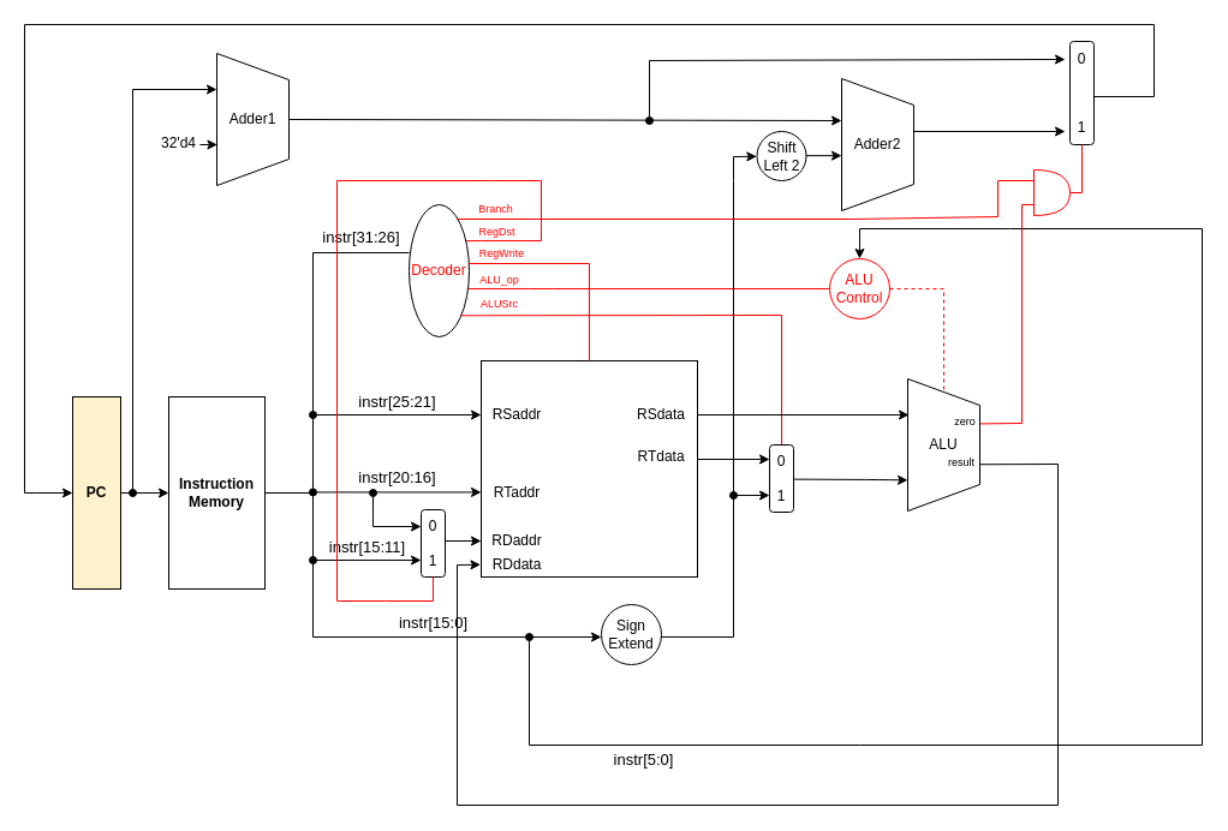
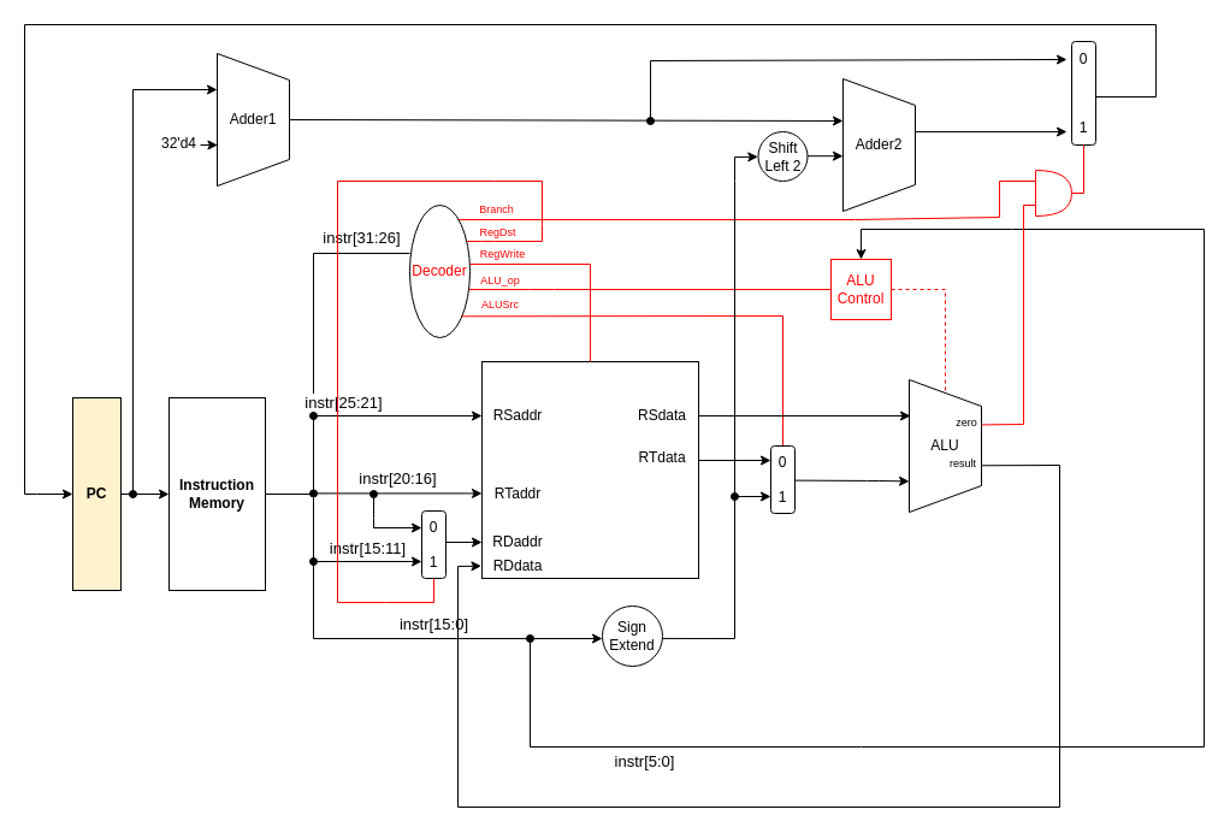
  <mxCell id="0" />
  <mxCell id="1" parent="0" />
  <mxCell id="2" value="&lt;b&gt;PC&lt;/b&gt;" style="rounded=0;whiteSpace=wrap;html=1;fillColor=#fff2cc;" parent="1" vertex="1"><mxGeometry x="60" y="330" width="40" height="160" as="geometry" /></mxCell>
  <mxCell id="3" value="" style="endArrow=classic;html=1;" parent="1" edge="1"><mxGeometry width="50" height="50" relative="1" as="geometry"><mxPoint x="100" y="410" as="sourcePoint" /><mxPoint x="140" y="410" as="targetPoint" /></mxGeometry></mxCell>
  <mxCell id="4" value="&lt;b&gt;Instruction&lt;br&gt;Memory&lt;/b&gt;" style="whiteSpace=wrap;html=1;verticalAlign=middle;horizontal=1;labelPosition=center;verticalLabelPosition=middle;align=center;" parent="1" vertex="1"><mxGeometry x="140" y="330" width="80" height="160" as="geometry" /></mxCell>
  <mxCell id="5" value="" style="endArrow=none;html=1;shadow=0;exitX=1;exitY=0.5;exitDx=0;exitDy=0;" parent="1" source="4" edge="1"><mxGeometry width="50" height="50" relative="1" as="geometry"><mxPoint x="220" y="420" as="sourcePoint" /><mxPoint x="260" y="410" as="targetPoint" /></mxGeometry></mxCell>
  <mxCell id="6" value="" style="endArrow=none;html=1;shadow=0;" parent="1" edge="1"><mxGeometry width="50" height="50" relative="1" as="geometry"><mxPoint x="260" y="530" as="sourcePoint" /><mxPoint x="260" y="210" as="targetPoint" /></mxGeometry></mxCell>
  <mxCell id="7" value="" style="endArrow=none;html=1;shadow=0;" parent="1" edge="1"><mxGeometry width="50" height="50" relative="1" as="geometry"><mxPoint x="260" y="210" as="sourcePoint" /><mxPoint x="340" y="210" as="targetPoint" /></mxGeometry></mxCell>
  <mxCell id="8" value="" style="endArrow=classic;html=1;shadow=0;endFill=1;" parent="1" edge="1"><mxGeometry width="50" height="50" relative="1" as="geometry"><mxPoint x="260" y="530" as="sourcePoint" /><mxPoint x="500" y="530" as="targetPoint" /></mxGeometry></mxCell>
  <mxCell id="9" value="" style="endArrow=classic;html=1;shadow=0;rounded=0;startArrow=oval;startFill=1;strokeWidth=1;" parent="1" edge="1"><mxGeometry width="50" height="50" relative="1" as="geometry"><mxPoint x="110" y="410" as="sourcePoint" /><mxPoint x="180" y="74" as="targetPoint" /><Array as="points"><mxPoint x="110" y="74" /></Array></mxGeometry></mxCell>
  <mxCell id="10" value="32'd4" style="text;html=1;align=center;verticalAlign=middle;resizable=0;points=[];autosize=1;" parent="1" vertex="1"><mxGeometry x="128" y="109" width="40" height="20" as="geometry" /></mxCell>
  <mxCell id="11" value="" style="endArrow=classic;html=1;shadow=0;entryX=0.691;entryY=0.993;entryDx=0;entryDy=0;entryPerimeter=0;" parent="1" target="12" edge="1"><mxGeometry width="50" height="50" relative="1" as="geometry"><mxPoint x="166" y="120" as="sourcePoint" /><mxPoint x="180.96" y="139.92" as="targetPoint" /></mxGeometry></mxCell>
  <mxCell id="12" value="Adder1" style="shape=trapezoid;perimeter=trapezoidPerimeter;whiteSpace=wrap;html=1;gradientColor=none;rotation=90;horizontal=0;" parent="1" vertex="1"><mxGeometry x="155" y="69" width="110" height="60" as="geometry" /></mxCell>
  <mxCell id="13" value="0&lt;br&gt;&lt;br&gt;1" style="rounded=1;whiteSpace=wrap;html=1;gradientColor=none;" parent="1" vertex="1"><mxGeometry x="350" y="424" width="20" height="56" as="geometry" /></mxCell>
  <mxCell id="14" value="" style="endArrow=classic;html=1;shadow=0;entryX=0;entryY=0.25;entryDx=0;entryDy=0;rounded=0;startArrow=oval;startFill=1;" parent="1" target="13" edge="1"><mxGeometry width="50" height="50" relative="1" as="geometry"><mxPoint x="310" y="410" as="sourcePoint" /><mxPoint x="390" y="360" as="targetPoint" /><Array as="points"><mxPoint x="310" y="430" /><mxPoint x="310" y="438" /></Array></mxGeometry></mxCell>
  <mxCell id="15" value="" style="endArrow=classic;html=1;shadow=0;entryX=0;entryY=0.75;entryDx=0;entryDy=0;startArrow=oval;startFill=1;" parent="1" target="13" edge="1"><mxGeometry width="50" height="50" relative="1" as="geometry"><mxPoint x="260" y="466" as="sourcePoint" /><mxPoint x="310" y="420" as="targetPoint" /></mxGeometry></mxCell>
  <mxCell id="16" value="" style="whiteSpace=wrap;html=1;aspect=fixed;gradientColor=none;" parent="1" vertex="1"><mxGeometry x="400" y="300" width="180" height="180" as="geometry" /></mxCell>
  <mxCell id="17" value="" style="endArrow=classic;html=1;shadow=0;entryX=0;entryY=0.25;entryDx=0;entryDy=0;startArrow=oval;startFill=1;" parent="1" target="16" edge="1"><mxGeometry width="50" height="50" relative="1" as="geometry"><mxPoint x="260" y="345" as="sourcePoint" /><mxPoint x="310" y="280" as="targetPoint" /></mxGeometry></mxCell>
  <mxCell id="18" value="" style="endArrow=classic;html=1;shadow=0;entryX=0;entryY=0.25;entryDx=0;entryDy=0;startArrow=oval;startFill=1;" parent="1" edge="1"><mxGeometry width="50" height="50" relative="1" as="geometry"><mxPoint x="260" y="409.41" as="sourcePoint" /><mxPoint x="400" y="409.41" as="targetPoint" /></mxGeometry></mxCell>
  <mxCell id="19" value="" style="endArrow=classic;html=1;shadow=0;" parent="1" edge="1"><mxGeometry width="50" height="50" relative="1" as="geometry"><mxPoint x="370" y="450" as="sourcePoint" /><mxPoint x="400" y="450" as="targetPoint" /></mxGeometry></mxCell>
  <mxCell id="20" value="RDaddr" style="text;html=1;strokeColor=none;fillColor=none;align=center;verticalAlign=middle;whiteSpace=wrap;rounded=0;" parent="1" vertex="1"><mxGeometry x="410" y="440" width="40" height="20" as="geometry" /></mxCell>
  <mxCell id="21" value="RTaddr" style="text;html=1;strokeColor=none;fillColor=none;align=center;verticalAlign=middle;whiteSpace=wrap;rounded=0;" parent="1" vertex="1"><mxGeometry x="410" y="400" width="40" height="20" as="geometry" /></mxCell>
  <mxCell id="22" value="RSaddr" style="text;html=1;strokeColor=none;fillColor=none;align=center;verticalAlign=middle;whiteSpace=wrap;rounded=0;" parent="1" vertex="1"><mxGeometry x="410" y="335" width="40" height="20" as="geometry" /></mxCell>
- <mxCell id="23" value="&lt;div style=&quot;font-size: 13px ; line-height: 20px&quot;&gt;&lt;span style=&quot;background-color: rgb(255 , 255 , 255)&quot;&gt;instr[25:21]&lt;/span&gt;&lt;/div&gt;" style="text;html=1;align=center;verticalAlign=middle;resizable=0;points=[];autosize=1;" parent="1" vertex="1"><mxGeometry x="290" y="319" width="80" height="30" as="geometry" /></mxCell>
+ <mxCell id="23" value="&lt;div style=&quot;font-size: 13px ; line-height: 20px&quot;&gt;&lt;span style=&quot;background-color: rgb(255 , 255 , 255)&quot;&gt;instr[25:21]&lt;/span&gt;&lt;/div&gt;" style="text;html=1;align=center;verticalAlign=middle;resizable=0;points=[];autosize=1;" parent="1" vertex="1"><mxGeometry x="245" y="319" width="80" height="30" as="geometry" /></mxCell>
  <mxCell id="24" value="&lt;div style=&quot;font-size: 13px ; line-height: 20px&quot;&gt;&lt;span style=&quot;background-color: rgb(255 , 255 , 255)&quot;&gt;instr[20:16]&lt;/span&gt;&lt;/div&gt;" style="text;html=1;align=center;verticalAlign=middle;resizable=0;points=[];autosize=1;" parent="1" vertex="1"><mxGeometry x="290" y="382" width="80" height="30" as="geometry" /></mxCell>
  <mxCell id="25" value="" style="endArrow=classic;html=1;shadow=0;" parent="1" edge="1"><mxGeometry width="50" height="50" relative="1" as="geometry"><mxPoint x="580" y="382" as="sourcePoint" /><mxPoint x="640" y="382" as="targetPoint" /></mxGeometry></mxCell>
  <mxCell id="26" value="RSdata" style="text;html=1;strokeColor=none;fillColor=none;align=center;verticalAlign=middle;whiteSpace=wrap;rounded=0;" parent="1" vertex="1"><mxGeometry x="530" y="335" width="40" height="20" as="geometry" /></mxCell>
  <mxCell id="27" value="RTdata" style="text;html=1;strokeColor=none;fillColor=none;align=center;verticalAlign=middle;whiteSpace=wrap;rounded=0;" parent="1" vertex="1"><mxGeometry x="530" y="370" width="40" height="20" as="geometry" /></mxCell>
  <mxCell id="28" value="&lt;div style=&quot;font-size: 13px ; line-height: 20px&quot;&gt;&lt;span style=&quot;background-color: rgb(255 , 255 , 255)&quot;&gt;instr[15:11]&lt;/span&gt;&lt;/div&gt;" style="text;html=1;align=center;verticalAlign=middle;resizable=0;points=[];autosize=1;" parent="1" vertex="1"><mxGeometry x="265" y="440" width="80" height="30" as="geometry" /></mxCell>
  <mxCell id="29" value="&lt;div style=&quot;font-size: 13px ; line-height: 20px&quot;&gt;&lt;span style=&quot;background-color: rgb(255 , 255 , 255)&quot;&gt;instr[31:26]&lt;/span&gt;&lt;/div&gt;" style="text;html=1;align=center;verticalAlign=middle;resizable=0;points=[];autosize=1;" parent="1" vertex="1"><mxGeometry x="260" y="182" width="80" height="30" as="geometry" /></mxCell>
  <mxCell id="30" value="&lt;font color=&quot;#ff0000&quot;&gt;Decoder&lt;/font&gt;" style="ellipse;whiteSpace=wrap;html=1;gradientColor=none;direction=south;" parent="1" vertex="1"><mxGeometry x="340" y="170" width="50" height="110" as="geometry" /></mxCell>
  <mxCell id="31" value="" style="endArrow=none;html=1;shadow=0;exitX=0.274;exitY=0.053;exitDx=0;exitDy=0;entryX=0.5;entryY=1;entryDx=0;entryDy=0;rounded=0;fillColor=#e51400;strokeColor=#FF0000;endFill=0;exitPerimeter=0;" parent="1" source="30" target="13" edge="1"><mxGeometry width="50" height="50" relative="1" as="geometry"><mxPoint x="540" y="250" as="sourcePoint" /><mxPoint x="430" y="225" as="targetPoint" /><Array as="points"><mxPoint x="400" y="200" /><mxPoint x="410" y="200" /><mxPoint x="450" y="200" /><mxPoint x="450" y="186" /><mxPoint x="450" y="150" /><mxPoint x="410" y="150" /><mxPoint x="280" y="150" /><mxPoint x="280" y="500" /><mxPoint x="320" y="500" /><mxPoint x="360" y="500" /></Array></mxGeometry></mxCell>
  <mxCell id="32" value="&lt;font style=&quot;font-size: 9px&quot;&gt;RegDst&lt;/font&gt;" style="text;html=1;align=center;verticalAlign=middle;resizable=0;points=[];autosize=1;fontColor=#FF0000;" parent="1" vertex="1"><mxGeometry x="388" y="182" width="50" height="20" as="geometry" /></mxCell>
  <mxCell id="33" value="" style="endArrow=none;html=1;shadow=0;entryX=0.5;entryY=0;entryDx=0;entryDy=0;rounded=0;strokeColor=#FF0000;endFill=0;" parent="1" target="16" edge="1"><mxGeometry width="50" height="50" relative="1" as="geometry"><mxPoint x="390" y="219" as="sourcePoint" /><mxPoint x="470" y="360" as="targetPoint" /><Array as="points"><mxPoint x="490" y="219" /></Array></mxGeometry></mxCell>
  <mxCell id="34" value="&lt;font style=&quot;font-size: 9px&quot;&gt;RegWrite&lt;/font&gt;" style="text;html=1;align=center;verticalAlign=middle;resizable=0;points=[];autosize=1;fontColor=#FF0000;" parent="1" vertex="1"><mxGeometry x="392" y="200" width="50" height="20" as="geometry" /></mxCell>
  <mxCell id="35" value="" style="endArrow=none;html=1;shadow=0;strokeColor=#FF0000;fontColor=#FF0000;endFill=0;entryX=0;entryY=0.5;entryDx=0;entryDy=0;rounded=0;dashed=1;" parent="1" source="37" target="49" edge="1"><mxGeometry width="50" height="50" relative="1" as="geometry"><mxPoint x="390" y="217" as="sourcePoint" /><mxPoint x="870" y="240" as="targetPoint" /><Array as="points"><mxPoint x="785" y="240" /></Array></mxGeometry></mxCell>
  <mxCell id="36" value="&lt;font style=&quot;font-size: 9px&quot;&gt;ALU_op&lt;/font&gt;" style="text;html=1;align=center;verticalAlign=middle;resizable=0;points=[];autosize=1;fontColor=#FF0000;" parent="1" vertex="1"><mxGeometry x="390" y="222" width="50" height="20" as="geometry" /></mxCell>
- <mxCell id="37" value="ALU&lt;br&gt;Control" style="ellipse;whiteSpace=wrap;html=1;aspect=fixed;fillColor=none;gradientColor=#ffffff;fontColor=#FF0000;strokeColor=#FF0000;" parent="1" vertex="1"><mxGeometry x="690" y="215" width="50" height="50" as="geometry" /></mxCell>
+ <mxCell id="37" value="ALU&lt;br&gt;Control" style="whiteSpace=wrap;html=1;aspect=fixed;fillColor=none;gradientColor=#ffffff;fontColor=#FF0000;strokeColor=#FF0000;rounded=0;" parent="1" vertex="1"><mxGeometry x="690" y="215" width="50" height="50" as="geometry" /></mxCell>
  <mxCell id="38" value="" style="endArrow=none;html=1;shadow=0;strokeColor=#FF0000;fontColor=#FF0000;endFill=0;" parent="1" target="37" edge="1"><mxGeometry width="50" height="50" relative="1" as="geometry"><mxPoint x="389" y="240" as="sourcePoint" /><mxPoint x="850" y="217" as="targetPoint" /><Array as="points"><mxPoint x="450" y="240" /></Array></mxGeometry></mxCell>
  <mxCell id="39" value="" style="endArrow=none;html=1;shadow=0;strokeColor=#FF0000;fontColor=#FF0000;rounded=0;exitX=0.839;exitY=0.14;exitDx=0;exitDy=0;exitPerimeter=0;entryX=0.5;entryY=0;entryDx=0;entryDy=0;" parent="1" source="30" target="47" edge="1"><mxGeometry width="50" height="50" relative="1" as="geometry"><mxPoint x="390" y="262" as="sourcePoint" /><mxPoint x="650" y="390" as="targetPoint" /><Array as="points"><mxPoint x="650" y="262" /></Array></mxGeometry></mxCell>
  <mxCell id="40" value="&lt;font style=&quot;font-size: 9px&quot;&gt;ALUSrc&lt;/font&gt;" style="text;html=1;align=center;verticalAlign=middle;resizable=0;points=[];autosize=1;fontColor=#FF0000;" parent="1" vertex="1"><mxGeometry x="390" y="242" width="50" height="20" as="geometry" /></mxCell>
  <mxCell id="41" value="" style="endArrow=none;html=1;shadow=0;strokeColor=#FF0000;fontColor=#FF0000;rounded=0;" parent="1" edge="1"><mxGeometry width="50" height="50" relative="1" as="geometry"><mxPoint x="380" y="182" as="sourcePoint" /><mxPoint x="860" y="150" as="targetPoint" /><Array as="points"><mxPoint x="710" y="182" /><mxPoint x="830" y="180" /><mxPoint x="830" y="150" /></Array></mxGeometry></mxCell>
  <mxCell id="42" value="&lt;font style=&quot;font-size: 9px&quot;&gt;Branch&lt;/font&gt;" style="text;html=1;align=center;verticalAlign=middle;resizable=0;points=[];autosize=1;fontColor=#FF0000;" parent="1" vertex="1"><mxGeometry x="392" y="163" width="40" height="20" as="geometry" /></mxCell>
  <mxCell id="43" value="" style="endArrow=classic;html=1;shadow=0;strokeColor=#000000;fontColor=#FF0000;entryX=0.5;entryY=0;entryDx=0;entryDy=0;rounded=0;startArrow=oval;startFill=1;" parent="1" target="37" edge="1"><mxGeometry width="50" height="50" relative="1" as="geometry"><mxPoint x="440" y="530" as="sourcePoint" /><mxPoint x="720" y="210" as="targetPoint" /><Array as="points"><mxPoint x="440" y="620" /><mxPoint x="715" y="620" /><mxPoint x="1000" y="620" /><mxPoint x="1000" y="190" /><mxPoint x="840" y="190" /><mxPoint x="715" y="190" /></Array></mxGeometry></mxCell>
  <mxCell id="44" value="&lt;div style=&quot;font-size: 13px ; line-height: 20px&quot;&gt;&lt;span style=&quot;background-color: rgb(255 , 255 , 255)&quot;&gt;instr[15:0]&lt;/span&gt;&lt;/div&gt;" style="text;html=1;align=center;verticalAlign=middle;resizable=0;points=[];autosize=1;" parent="1" vertex="1"><mxGeometry x="325" y="503" width="70" height="30" as="geometry" /></mxCell>
  <mxCell id="45" value="&lt;font color=&quot;#000000&quot;&gt;Sign&lt;br&gt;Extend&lt;br&gt;&lt;/font&gt;" style="ellipse;whiteSpace=wrap;html=1;aspect=fixed;strokeColor=#000000;fillColor=none;gradientColor=#ffffff;fontColor=#FF0000;" parent="1" vertex="1"><mxGeometry x="500" y="503" width="50" height="50" as="geometry" /></mxCell>
  <mxCell id="46" value="" style="endArrow=classic;html=1;shadow=0;strokeColor=#000000;fontColor=#FF0000;exitX=0.997;exitY=0.539;exitDx=0;exitDy=0;exitPerimeter=0;rounded=0;entryX=0;entryY=0.75;entryDx=0;entryDy=0;" parent="1" source="45" target="47" edge="1"><mxGeometry width="50" height="50" relative="1" as="geometry"><mxPoint x="550.15" y="530.4" as="sourcePoint" /><mxPoint x="640" y="440" as="targetPoint" /><Array as="points"><mxPoint x="610" y="530" /><mxPoint x="610" y="412" /></Array></mxGeometry></mxCell>
  <mxCell id="47" value="0&lt;br&gt;&lt;br&gt;1" style="rounded=1;whiteSpace=wrap;html=1;gradientColor=none;" parent="1" vertex="1"><mxGeometry x="640" y="370" width="20" height="56" as="geometry" /></mxCell>
  <mxCell id="48" value="" style="endArrow=classic;html=1;shadow=0;strokeColor=#000000;fontColor=#FF0000;exitX=1.014;exitY=0.529;exitDx=0;exitDy=0;exitPerimeter=0;entryX=0.767;entryY=1;entryDx=0;entryDy=0;entryPerimeter=0;" parent="1" target="49" edge="1"><mxGeometry width="50" height="50" relative="1" as="geometry"><mxPoint x="660.28" y="398.624" as="sourcePoint" /><mxPoint x="755.3" y="401.67" as="targetPoint" /><Array as="points"><mxPoint x="730" y="399" /></Array></mxGeometry></mxCell>
  <mxCell id="49" value="ALU" style="shape=trapezoid;perimeter=trapezoidPerimeter;whiteSpace=wrap;html=1;gradientColor=none;rotation=90;horizontal=0;" parent="1" vertex="1"><mxGeometry x="730" y="340" width="110" height="60" as="geometry" /></mxCell>
  <mxCell id="50" value="" style="endArrow=classic;html=1;shadow=0;strokeColor=#000000;fontColor=#FF0000;exitX=1;exitY=0.25;exitDx=0;exitDy=0;" parent="1" source="16" edge="1"><mxGeometry width="50" height="50" relative="1" as="geometry"><mxPoint x="610" y="330" as="sourcePoint" /><mxPoint x="756" y="345" as="targetPoint" /><Array as="points"><mxPoint x="756" y="345" /></Array></mxGeometry></mxCell>
  <mxCell id="51" value="" style="endArrow=classic;html=1;shadow=0;strokeColor=#000000;fontColor=#FF0000;exitX=0.648;exitY=-0.006;exitDx=0;exitDy=0;exitPerimeter=0;entryX=-0.003;entryY=0.943;entryDx=0;entryDy=0;entryPerimeter=0;rounded=0;" parent="1" source="49" target="16" edge="1"><mxGeometry width="50" height="50" relative="1" as="geometry"><mxPoint x="850" y="382" as="sourcePoint" /><mxPoint x="900" y="386" as="targetPoint" /><Array as="points"><mxPoint x="880" y="386" /><mxPoint x="880" y="670" /><mxPoint x="380" y="670" /><mxPoint x="380" y="470" /></Array></mxGeometry></mxCell>
  <mxCell id="52" value="&lt;font color=&quot;#000000&quot; style=&quot;font-size: 9px&quot;&gt;zero&lt;/font&gt;" style="text;html=1;strokeColor=none;fillColor=none;align=center;verticalAlign=middle;whiteSpace=wrap;rounded=0;fontColor=#FF0000;" parent="1" vertex="1"><mxGeometry x="783" y="340" width="40" height="20" as="geometry" /></mxCell>
  <mxCell id="53" value="&lt;font color=&quot;#000000&quot;&gt;&lt;span style=&quot;font-size: 9px&quot;&gt;result&lt;/span&gt;&lt;/font&gt;" style="text;html=1;strokeColor=none;fillColor=none;align=center;verticalAlign=middle;whiteSpace=wrap;rounded=0;fontColor=#FF0000;" parent="1" vertex="1"><mxGeometry x="780" y="374" width="40" height="20" as="geometry" /></mxCell>
  <mxCell id="54" value="RDdata" style="text;html=1;strokeColor=none;fillColor=none;align=center;verticalAlign=middle;whiteSpace=wrap;rounded=0;" parent="1" vertex="1"><mxGeometry x="410" y="460" width="40" height="20" as="geometry" /></mxCell>
  <mxCell id="55" value="&lt;div style=&quot;font-size: 13px ; line-height: 20px&quot;&gt;&lt;span style=&quot;background-color: rgb(255 , 255 , 255)&quot;&gt;instr[5:0]&lt;/span&gt;&lt;/div&gt;" style="text;html=1;align=center;verticalAlign=middle;resizable=0;points=[];autosize=1;" parent="1" vertex="1"><mxGeometry x="500" y="617" width="70" height="30" as="geometry" /></mxCell>
  <mxCell id="56" value="" style="endArrow=classic;html=1;shadow=0;strokeColor=#000000;strokeWidth=1;fontColor=#FF0000;startArrow=oval;startFill=1;rounded=0;entryX=-0.005;entryY=0.507;entryDx=0;entryDy=0;entryPerimeter=0;" parent="1" target="57" edge="1"><mxGeometry width="50" height="50" relative="1" as="geometry"><mxPoint x="610" y="412" as="sourcePoint" /><mxPoint x="637" y="118.5" as="targetPoint" /><Array as="points"><mxPoint x="610" y="150" /><mxPoint x="610" y="130" /></Array></mxGeometry></mxCell>
  <mxCell id="57" value="&lt;font color=&quot;#000000&quot;&gt;Shift&lt;br&gt;Left 2&lt;/font&gt;" style="ellipse;whiteSpace=wrap;html=1;aspect=fixed;strokeColor=#000000;fillColor=none;gradientColor=#ffffff;fontColor=#FF0000;" parent="1" vertex="1"><mxGeometry x="629.5" y="109" width="41" height="41" as="geometry" /></mxCell>
  <mxCell id="58" value="" style="endArrow=classic;html=1;shadow=0;strokeColor=#000000;strokeWidth=1;fontColor=#FF0000;exitX=0.5;exitY=0;exitDx=0;exitDy=0;" parent="1" source="12" edge="1"><mxGeometry width="50" height="50" relative="1" as="geometry"><mxPoint x="510" y="200" as="sourcePoint" /><mxPoint x="700" y="100" as="targetPoint" /></mxGeometry></mxCell>
  <mxCell id="59" value="" style="endArrow=classic;html=1;shadow=0;strokeColor=#000000;strokeWidth=1;fontColor=#FF0000;" parent="1" edge="1"><mxGeometry width="50" height="50" relative="1" as="geometry"><mxPoint x="670.5" y="129.16" as="sourcePoint" /><mxPoint x="700" y="129.16" as="targetPoint" /></mxGeometry></mxCell>
  <mxCell id="60" value="Adder2" style="shape=trapezoid;perimeter=trapezoidPerimeter;whiteSpace=wrap;html=1;gradientColor=none;rotation=90;horizontal=0;" parent="1" vertex="1"><mxGeometry x="675" y="90" width="110" height="60" as="geometry" /></mxCell>
  <mxCell id="61" value="" style="endArrow=classic;html=1;shadow=0;strokeColor=#000000;strokeWidth=1;fontColor=#FF0000;entryX=-0.2;entryY=0.872;entryDx=0;entryDy=0;entryPerimeter=0;" parent="1" target="63" edge="1"><mxGeometry width="50" height="50" relative="1" as="geometry"><mxPoint x="760" y="109" as="sourcePoint" /><mxPoint x="820" y="109" as="targetPoint" /></mxGeometry></mxCell>
  <mxCell id="62" value="" style="endArrow=classic;html=1;shadow=0;strokeColor=#000000;strokeWidth=1;fontColor=#FF0000;rounded=0;startArrow=oval;startFill=1;entryX=-0.2;entryY=0.174;entryDx=0;entryDy=0;entryPerimeter=0;" parent="1" target="63" edge="1"><mxGeometry width="50" height="50" relative="1" as="geometry"><mxPoint x="540" y="100" as="sourcePoint" /><mxPoint x="820" y="50" as="targetPoint" /><Array as="points"><mxPoint x="540" y="50" /></Array></mxGeometry></mxCell>
  <mxCell id="63" value="0&lt;br&gt;&lt;br&gt;&lt;br&gt;&lt;br&gt;1" style="rounded=1;whiteSpace=wrap;html=1;gradientColor=none;" parent="1" vertex="1"><mxGeometry x="890" y="34" width="20" height="86" as="geometry" /></mxCell>
  <mxCell id="64" value="" style="endArrow=none;html=1;shadow=0;strokeColor=#FF0000;strokeWidth=1;fontColor=#FF0000;exitX=0.34;exitY=-0.005;exitDx=0;exitDy=0;exitPerimeter=0;rounded=0;" parent="1" source="49" edge="1"><mxGeometry width="50" height="50" relative="1" as="geometry"><mxPoint x="820" y="355" as="sourcePoint" /><mxPoint x="860" y="170" as="targetPoint" /><Array as="points"><mxPoint x="850" y="352" /><mxPoint x="850" y="170" /></Array></mxGeometry></mxCell>
  <mxCell id="65" value="" style="shape=or;whiteSpace=wrap;html=1;strokeColor=#FF0000;fillColor=none;gradientColor=#ffffff;fontColor=#FF0000;" parent="1" vertex="1"><mxGeometry x="860" y="141" width="30" height="38" as="geometry" /></mxCell>
  <mxCell id="66" value="" style="endArrow=none;html=1;shadow=0;strokeColor=#FF0000;strokeWidth=1;fontColor=#FF0000;entryX=0.5;entryY=1;entryDx=0;entryDy=0;rounded=0;" parent="1" target="63" edge="1"><mxGeometry width="50" height="50" relative="1" as="geometry"><mxPoint x="890" y="160" as="sourcePoint" /><mxPoint x="940" y="113" as="targetPoint" /><Array as="points"><mxPoint x="900" y="160" /></Array></mxGeometry></mxCell>
  <mxCell id="67" value="" style="endArrow=classic;html=1;shadow=0;strokeColor=#000000;strokeWidth=1;fontColor=#FF0000;entryX=0;entryY=0.5;entryDx=0;entryDy=0;rounded=0;" parent="1" target="2" edge="1"><mxGeometry width="50" height="50" relative="1" as="geometry"><mxPoint x="910" y="80" as="sourcePoint" /><mxPoint x="960" y="30" as="targetPoint" /><Array as="points"><mxPoint x="960" y="80" /><mxPoint x="960" y="20" /><mxPoint x="20" y="20" /><mxPoint x="20" y="410" /><mxPoint x="30" y="410" /></Array></mxGeometry></mxCell>
